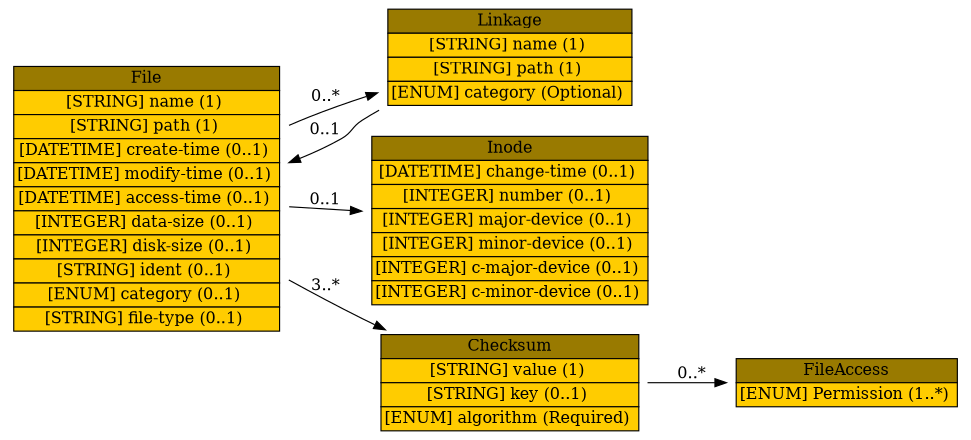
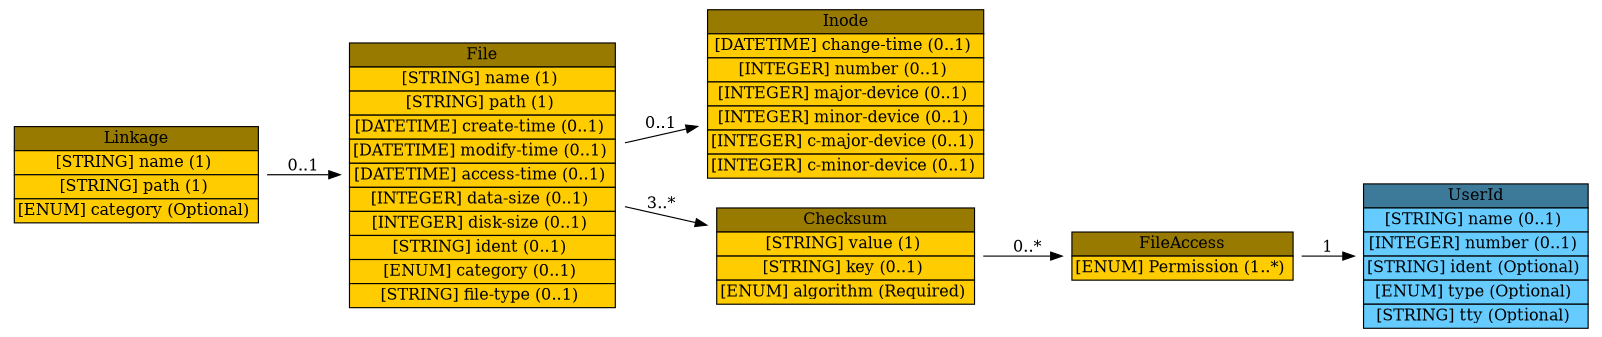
  digraph {
    rankdir=LR
    node [shape=plaintext]
    n1 [height=3.3194 label=<<table BORDER="0" CELLBORDER="1" CELLSPACING="0"> <tr > <td BGCOLOR="#997a00" HREF="/idmef_parser/IDMEF/File.html" TITLE="The File class provides specific information about a file or other file-like object that has been created, deleted, or modified on the target. The description can provide either the file settings prior to the event or the file settings at the time of the event, as specified using the &quot;category&quot; attribute. ">File</td> </tr>" %<tr><td BGCOLOR="#FFCC00"  HREF="/idmef_parser/IDMEF/File.html" TITLE="The name of the file to which the alert applies, not including the path to the file.">[STRING] name (1) </td></tr>%<tr><td BGCOLOR="#FFCC00"  HREF="/idmef_parser/IDMEF/File.html" TITLE="The full path to the file, including the name.  The path name should be represented in as &quot;universal&quot; a manner as possible, to facilitate processing of the alert.">[STRING] path (1) </td></tr>%<tr><td BGCOLOR="#FFCC00"  HREF="/idmef_parser/IDMEF/File.html" TITLE="Time the file was created.  Note that this is *not* the Unix &quot;st_ctime&quot; file attribute (which is not file creation time).  The Unix &quot;st_ctime&quot; attribute is contained in the &quot;Inode&quot; class.">[DATETIME] create-time (0..1) </td></tr>%<tr><td BGCOLOR="#FFCC00"  HREF="/idmef_parser/IDMEF/File.html" TITLE="Time the file was last modified.">[DATETIME] modify-time (0..1) </td></tr>%<tr><td BGCOLOR="#FFCC00"  HREF="/idmef_parser/IDMEF/File.html" TITLE="Time the file was last accessed.">[DATETIME] access-time (0..1) </td></tr>%<tr><td BGCOLOR="#FFCC00"  HREF="/idmef_parser/IDMEF/File.html" TITLE="The size of the data, in bytes.  Typically what is meant when referring to file size.  On Unix UFS file systems, this value corresponds to stat.st_size.  On Windows NTFS, this value corresponds to Valid Data Length (VDL).">[INTEGER] data-size (0..1) </td></tr>%<tr><td BGCOLOR="#FFCC00"  HREF="/idmef_parser/IDMEF/File.html" TITLE="The physical space on disk consumed by the file, in bytes.  On Unix UFS file systems, this value corresponds to 512 * stat.st_blocks.  On Windows NTFS, this value corresponds to End of File (EOF).">[INTEGER] disk-size (0..1) </td></tr>%<tr><td BGCOLOR="#FFCC00"  HREF="/idmef_parser/IDMEF/File.html" TITLE="A unique identifier for this file; see Section 3.2.9.">[STRING] ident (0..1) </td></tr>%<tr><td BGCOLOR="#FFCC00"  HREF="/idmef_parser/IDMEF/File.html" TITLE="The type of file system the file resides on.  This attribute governs how path names and other attributes are interpreted.">[ENUM] category (0..1) </td></tr>%<tr><td BGCOLOR="#FFCC00"  HREF="/idmef_parser/IDMEF/File.html" TITLE="The type of file, as a mime-type.">[STRING] file-type (0..1) </td></tr>%</table>> width=2.9444]
    n2 [height=1.2778 label=<<table BORDER="0" CELLBORDER="1" CELLSPACING="0"> <tr > <td BGCOLOR="#997a00" HREF="/idmef_parser/IDMEF/Linkage.html" TITLE="The Linkage class represents file system connections between the file described in the &lt;File&gt; element and other objects in the file system. For example, if the &lt;File&gt; element is a symbolic link or shortcut, then the &lt;Linkage&gt; element should contain the name of the object the link points to. Further information can be provided about the object in the &lt;Linkage&gt; element with another &lt;File&gt; element, if appropriate. ">Linkage</td> </tr>" %<tr><td BGCOLOR="#FFCC00"  HREF="/idmef_parser/IDMEF/Linkage.html" TITLE="The name of the file system object, not including the path.">[STRING] name (1) </td></tr>%<tr><td BGCOLOR="#FFCC00"  HREF="/idmef_parser/IDMEF/Linkage.html" TITLE="The full path to the file system object, including the name.  The path name should be represented in as &quot;universal&quot; a manner as possible, to facilitate processing of the alert.">[STRING] path (1) </td></tr>%<tr><td BGCOLOR="#FFCC00"  HREF="/idmef_parser/IDMEF/Linkage.html" TITLE="Section 10.)">[ENUM] category (Optional) </td></tr>%</table>> width=2.5833]
    n3 [height=2.1528 label=<<table BORDER="0" CELLBORDER="1" CELLSPACING="0"> <tr > <td BGCOLOR="#997a00" HREF="/idmef_parser/IDMEF/Inode.html" TITLE="The Inode class is used to represent the additional information contained in a Unix file system i-node. ">Inode</td> </tr>" %<tr><td BGCOLOR="#FFCC00"  HREF="/idmef_parser/IDMEF/Inode.html" TITLE="The time of the last inode change, given by the st_ctime element of &quot;struct stat&quot;.">[DATETIME] change-time (0..1) </td></tr>%<tr><td BGCOLOR="#FFCC00"  HREF="/idmef_parser/IDMEF/Inode.html" TITLE="The inode number.">[INTEGER] number (0..1) </td></tr>%<tr><td BGCOLOR="#FFCC00"  HREF="/idmef_parser/IDMEF/Inode.html" TITLE="The major device number of the device the file resides on.">[INTEGER] major-device (0..1) </td></tr>%<tr><td BGCOLOR="#FFCC00"  HREF="/idmef_parser/IDMEF/Inode.html" TITLE="The minor device number of the device the file resides on.">[INTEGER] minor-device (0..1) </td></tr>%<tr><td BGCOLOR="#FFCC00"  HREF="/idmef_parser/IDMEF/Inode.html" TITLE="The major device of the file itself, if it is a character special device.">[INTEGER] c-major-device (0..1) </td></tr>%<tr><td BGCOLOR="#FFCC00"  HREF="/idmef_parser/IDMEF/Inode.html" TITLE="The minor device of the file itself, if it is a character special device.">[INTEGER] c-minor-device (0..1) </td></tr>%</table>> width=2.9722]
    n4 [height=1.2778 label=<<table BORDER="0" CELLBORDER="1" CELLSPACING="0"> <tr > <td BGCOLOR="#997a00" HREF="/idmef_parser/IDMEF/Checksum.html" TITLE="The Checksum class represents checksum information associated with the file. This checksum information can be provided by file integrity checkers, among others. ">Checksum</td> </tr>" %<tr><td BGCOLOR="#FFCC00"  HREF="/idmef_parser/IDMEF/Checksum.html" TITLE="The value of the checksum.">[STRING] value (1) </td></tr>%<tr><td BGCOLOR="#FFCC00"  HREF="/idmef_parser/IDMEF/Checksum.html" TITLE="The key to the checksum, if appropriate.">[STRING] key (0..1) </td></tr>%<tr><td BGCOLOR="#FFCC00"  HREF="/idmef_parser/IDMEF/Checksum.html" TITLE="default value.  (See also Section 10.)">[ENUM] algorithm (Required) </td></tr>%</table>> width=2.7083]
    n5 [height=0.69444 label=<<table BORDER="0" CELLBORDER="1" CELLSPACING="0"> <tr > <td BGCOLOR="#997a00" HREF="/idmef_parser/IDMEF/FileAccess.html" TITLE="The FileAccess class represents the access permissions on a file. The representation is intended to be useful across operating systems. ">FileAccess</td> </tr>" %<tr><td BGCOLOR="#FFCC00"  HREF="/idmef_parser/IDMEF/FileAccess.html" TITLE="Level of access allowed.  The permitted values are shown below.  There is no default value.  (See also Section 10.)">[ENUM] Permission (1..*) </td></tr>%</table>> width=2.4167]
-   n1 -> n2 [label="0..*"]
+   n6 [height=1.8611 label=<<table BORDER="0" CELLBORDER="1" CELLSPACING="0"> <tr > <td BGCOLOR="#3d7a99" HREF="/idmef_parser/IDMEF/UserId.html" TITLE="The UserId class provides specific information about a user. More than one UserId can be used within the User class to indicate attempts to transition from one user to another, or to provide complete information about a user&#39;s (or process&#39;) privileges. ">UserId</td> </tr>" %<tr><td BGCOLOR="#66CCFF"  HREF="/idmef_parser/IDMEF/UserId.html" TITLE="A user or group name.">[STRING] name (0..1) </td></tr>%<tr><td BGCOLOR="#66CCFF"  HREF="/idmef_parser/IDMEF/UserId.html" TITLE="A user or group number.">[INTEGER] number (0..1) </td></tr>%<tr><td BGCOLOR="#66CCFF"  HREF="/idmef_parser/IDMEF/UserId.html" TITLE="A unique identifier for the user id, see Section 3.2.9.">[STRING] ident (Optional) </td></tr>%<tr><td BGCOLOR="#66CCFF"  HREF="/idmef_parser/IDMEF/UserId.html" TITLE="The type of user information represented.  The permitted values for this attribute are shown below.  The default value is &quot;original-user&quot;.  (See also Section 10.)">[ENUM] type (Optional) </td></tr>%<tr><td BGCOLOR="#66CCFF"  HREF="/idmef_parser/IDMEF/UserId.html" TITLE="The tty the user is using.">[STRING] tty (Optional) </td></tr>%</table>> width=2.4306]
    n1 -> n3 [label="0..1"]
    n1 -> n4 [label="3..*"]
    n2 -> n1 [label="0..1"]
    n4 -> n5 [label="0..*"]
+   n5 -> n6 [label=1]
  }
